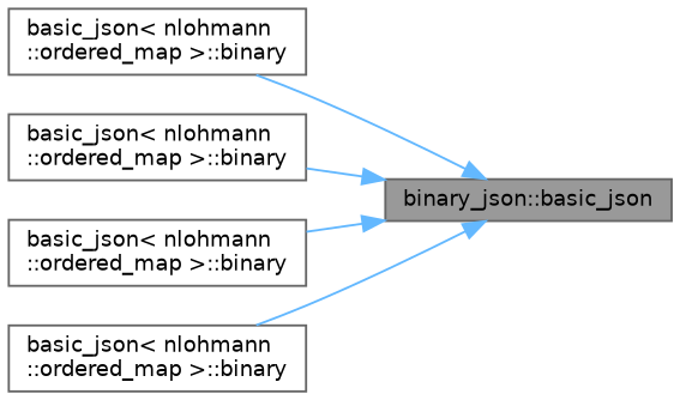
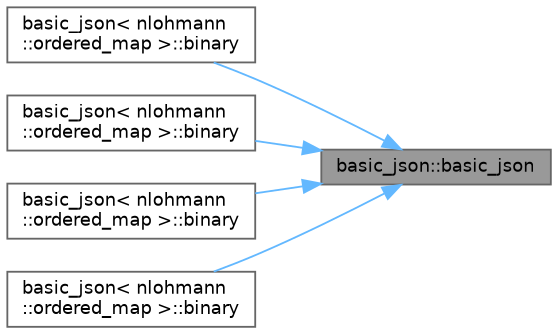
  digraph {
    rankdir=RL
    node [color=grey40 fillcolor=white fontname=Helvetica fontsize=10 shape=box style=filled]
    edge [color=steelblue1 dir=back fontname=Helvetica fontsize=10 labelfontname=Helvetica labelfontsize=10 style=solid]
-   n1 [color=gray40 fillcolor=grey60 fontcolor=black height=0.2 label="binary_json::basic_json" width=0.4]
+   n1 [color=gray40 fillcolor=grey60 fontcolor=black height=0.2 label="basic_json::basic_json" width=0.4]
    n2 [height=0.2 label="basic_json\< nlohmann\l::ordered_map \>::binary" width=0.4]
    n3 [height=0.2 label="basic_json\< nlohmann\l::ordered_map \>::binary" width=0.4]
    n4 [height=0.2 label="basic_json\< nlohmann\l::ordered_map \>::binary" width=0.4]
    n5 [height=0.2 label="basic_json\< nlohmann\l::ordered_map \>::binary" width=0.4]
    n1 -> n2
    n1 -> n3
    n1 -> n4
    n1 -> n5
  }
